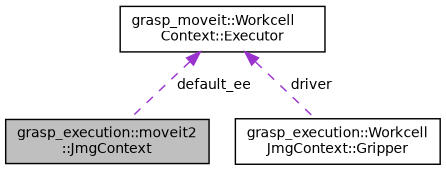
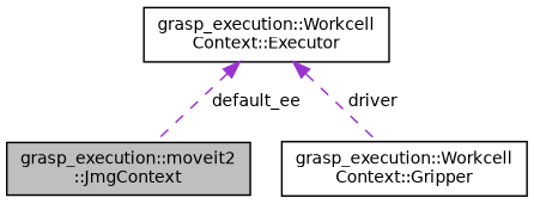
  digraph {
    node [color=black fillcolor=white fontname=Helvetica fontsize=10 shape=record style=filled]
    edge [color=darkorchid3 dir=back fontname=Helvetica fontsize=10 labelfontname=Helvetica labelfontsize=10 style=dashed]
    n1 [fillcolor=grey75 fontcolor=black height=0.2 label="grasp_execution::moveit2\l::JmgContext" width=0.4]
-   n2 [height=0.2 label="grasp_execution::Workcell\lJmgContext::Gripper" width=0.4]
-   n3 [height=0.2 label="grasp_moveit::Workcell\lContext::Executor" width=0.4]
+   n2 [height=0.2 label="grasp_execution::Workcell\lContext::Gripper" width=0.4]
+   n3 [height=0.2 label="grasp_execution::Workcell\lContext::Executor" width=0.4]
    n3 -> n1 [label=" default_ee"]
    n3 -> n2 [label=" driver"]
  }
